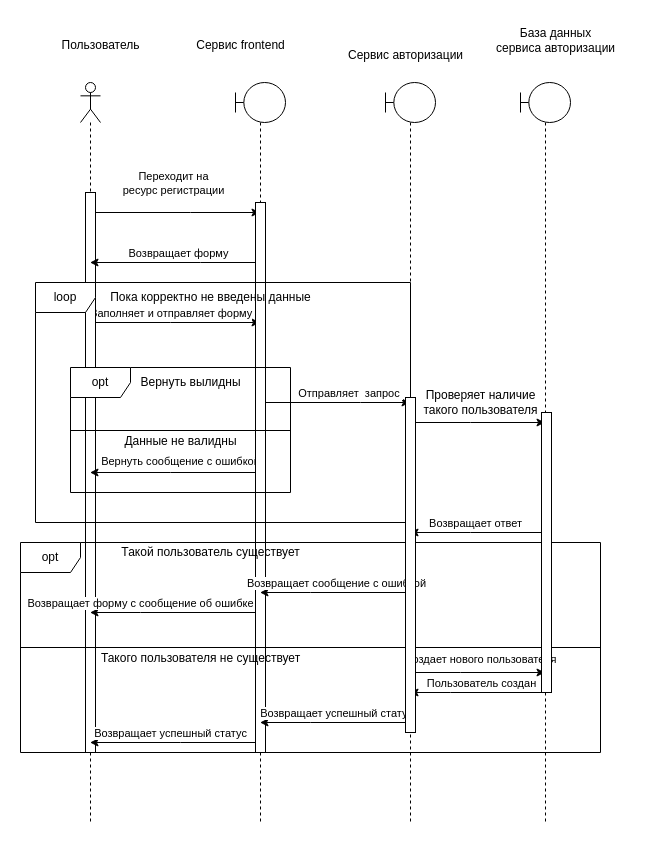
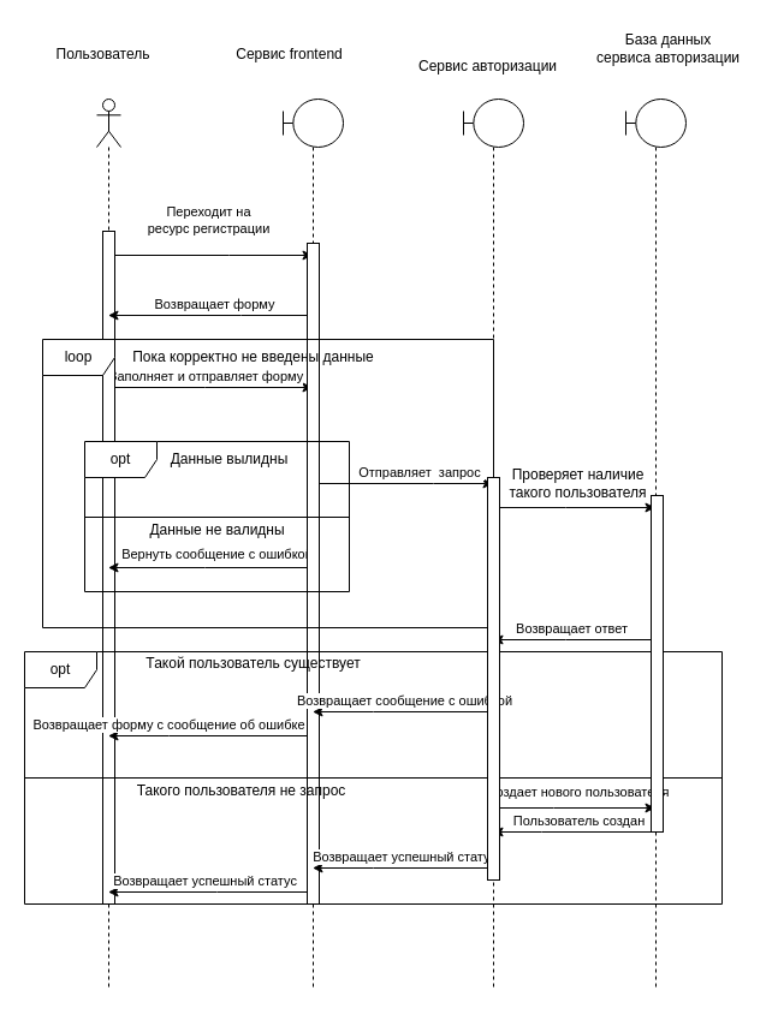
  <mxCell id="0" />
  <mxCell id="1" parent="0" />
  <mxCell id="2" style="edgeStyle=elbowEdgeStyle;rounded=0;orthogonalLoop=1;jettySize=auto;html=1;elbow=vertical;curved=0;" edge="1" parent="1" source="6" target="19"><mxGeometry relative="1" as="geometry"><mxPoint x="274.5" y="232.2" as="targetPoint" /><Array as="points"><mxPoint x="190" y="212" /></Array></mxGeometry></mxCell>
  <mxCell id="3" value="Переходит на &lt;br&gt;ресурс регистрации" style="edgeLabel;html=1;align=center;verticalAlign=middle;resizable=0;points=[];" vertex="1" connectable="0" parent="2"><mxGeometry x="-0.02" y="1" relative="1" as="geometry"><mxPoint y="-29" as="offset" /></mxGeometry></mxCell>
  <mxCell id="4" style="edgeStyle=elbowEdgeStyle;rounded=0;orthogonalLoop=1;jettySize=auto;html=1;elbow=vertical;curved=0;" edge="1" parent="1" source="6" target="19"><mxGeometry relative="1" as="geometry"><Array as="points"><mxPoint x="170" y="322" /></Array></mxGeometry></mxCell>
  <mxCell id="5" value="Заполняет и отправляет форму" style="edgeLabel;html=1;align=center;verticalAlign=middle;resizable=0;points=[];" vertex="1" connectable="0" parent="4"><mxGeometry x="0.16" y="-3" relative="1" as="geometry"><mxPoint x="-18" y="-13" as="offset" /></mxGeometry></mxCell>
  <mxCell id="6" value="" style="shape=umlLifeline;perimeter=lifelinePerimeter;whiteSpace=wrap;html=1;container=1;dropTarget=0;collapsible=0;recursiveResize=0;outlineConnect=0;portConstraint=eastwest;newEdgeStyle={&quot;edgeStyle&quot;:&quot;elbowEdgeStyle&quot;,&quot;elbow&quot;:&quot;vertical&quot;,&quot;curved&quot;:0,&quot;rounded&quot;:0};participant=umlActor;" vertex="1" parent="1"><mxGeometry x="80" y="82" width="20" height="740" as="geometry" /></mxCell>
  <mxCell id="7" value="" style="html=1;points=[];perimeter=orthogonalPerimeter;outlineConnect=0;targetShapes=umlLifeline;portConstraint=eastwest;newEdgeStyle={&quot;edgeStyle&quot;:&quot;elbowEdgeStyle&quot;,&quot;elbow&quot;:&quot;vertical&quot;,&quot;curved&quot;:0,&quot;rounded&quot;:0};" vertex="1" parent="6"><mxGeometry x="5" y="110" width="10" height="560" as="geometry" /></mxCell>
- <mxCell id="8" value="Пользователь" style="text;html=1;align=center;verticalAlign=middle;resizable=0;points=[];autosize=1;strokeColor=none;fillColor=none;" vertex="1" parent="1"><mxGeometry x="50" y="30" width="100" height="30" as="geometry" /></mxCell>
+ <mxCell id="8" value="Пользователь" style="text;html=1;align=center;verticalAlign=middle;resizable=0;points=[];autosize=1;strokeColor=none;fillColor=none;" vertex="1" parent="1"><mxGeometry x="35" y="30" width="100" height="30" as="geometry" /></mxCell>
  <mxCell id="9" style="edgeStyle=elbowEdgeStyle;rounded=0;orthogonalLoop=1;jettySize=auto;html=1;elbow=vertical;curved=0;" edge="1" parent="1" source="19" target="6"><mxGeometry relative="1" as="geometry"><Array as="points"><mxPoint x="200" y="262" /><mxPoint x="220" y="282" /><mxPoint x="160" y="312" /></Array></mxGeometry></mxCell>
  <mxCell id="10" value="Возвращает форму" style="edgeLabel;html=1;align=center;verticalAlign=middle;resizable=0;points=[];" vertex="1" connectable="0" parent="9"><mxGeometry x="-0.038" y="-3" relative="1" as="geometry"><mxPoint y="-7" as="offset" /></mxGeometry></mxCell>
  <mxCell id="11" style="edgeStyle=elbowEdgeStyle;rounded=0;orthogonalLoop=1;jettySize=auto;html=1;elbow=vertical;curved=0;" edge="1" parent="1" source="19" target="29"><mxGeometry relative="1" as="geometry"><Array as="points"><mxPoint x="360" y="402" /></Array></mxGeometry></mxCell>
  <mxCell id="12" value="Отправляет&amp;nbsp; запрос&amp;nbsp;" style="edgeLabel;html=1;align=center;verticalAlign=middle;resizable=0;points=[];" vertex="1" connectable="0" parent="11"><mxGeometry x="-0.128" y="2" relative="1" as="geometry"><mxPoint x="25" y="-8" as="offset" /></mxGeometry></mxCell>
  <mxCell id="13" style="edgeStyle=elbowEdgeStyle;rounded=0;orthogonalLoop=1;jettySize=auto;html=1;elbow=vertical;curved=0;" edge="1" parent="1" source="19" target="6"><mxGeometry relative="1" as="geometry"><Array as="points"><mxPoint x="170" y="472" /></Array></mxGeometry></mxCell>
  <mxCell id="14" value="Вернуть сообщение с ошибкой" style="edgeLabel;html=1;align=center;verticalAlign=middle;resizable=0;points=[];" vertex="1" connectable="0" parent="13"><mxGeometry x="-0.189" relative="1" as="geometry"><mxPoint x="-11" y="-12" as="offset" /></mxGeometry></mxCell>
  <mxCell id="15" style="edgeStyle=elbowEdgeStyle;rounded=0;orthogonalLoop=1;jettySize=auto;html=1;elbow=vertical;curved=0;" edge="1" parent="1" source="19" target="6"><mxGeometry relative="1" as="geometry"><Array as="points"><mxPoint x="140" y="612" /></Array></mxGeometry></mxCell>
  <mxCell id="16" value="Возвращает форму с сообщение об ошибке" style="edgeLabel;html=1;align=center;verticalAlign=middle;resizable=0;points=[];" vertex="1" connectable="0" parent="15"><mxGeometry x="0.257" y="-1" relative="1" as="geometry"><mxPoint x="-13" y="-9" as="offset" /></mxGeometry></mxCell>
  <mxCell id="17" style="edgeStyle=elbowEdgeStyle;rounded=0;orthogonalLoop=1;jettySize=auto;html=1;elbow=vertical;curved=0;" edge="1" parent="1" source="19" target="6"><mxGeometry relative="1" as="geometry"><Array as="points"><mxPoint x="180" y="742" /></Array></mxGeometry></mxCell>
  <mxCell id="18" value="Возвращает успешный статус" style="edgeLabel;html=1;align=center;verticalAlign=middle;resizable=0;points=[];" vertex="1" connectable="0" parent="17"><mxGeometry x="0.281" y="-2" relative="1" as="geometry"><mxPoint x="19" y="-8" as="offset" /></mxGeometry></mxCell>
  <mxCell id="19" value="" style="shape=umlLifeline;perimeter=lifelinePerimeter;whiteSpace=wrap;html=1;container=1;dropTarget=0;collapsible=0;recursiveResize=0;outlineConnect=0;portConstraint=eastwest;newEdgeStyle={&quot;edgeStyle&quot;:&quot;elbowEdgeStyle&quot;,&quot;elbow&quot;:&quot;vertical&quot;,&quot;curved&quot;:0,&quot;rounded&quot;:0};participant=umlBoundary;" vertex="1" parent="1"><mxGeometry x="235" y="82" width="50" height="740" as="geometry" /></mxCell>
  <mxCell id="20" value="" style="html=1;points=[];perimeter=orthogonalPerimeter;outlineConnect=0;targetShapes=umlLifeline;portConstraint=eastwest;newEdgeStyle={&quot;edgeStyle&quot;:&quot;elbowEdgeStyle&quot;,&quot;elbow&quot;:&quot;vertical&quot;,&quot;curved&quot;:0,&quot;rounded&quot;:0};" vertex="1" parent="19"><mxGeometry x="20" y="120" width="10" height="550" as="geometry" /></mxCell>
  <mxCell id="21" value="Сервис frontend" style="text;html=1;align=center;verticalAlign=middle;resizable=0;points=[];autosize=1;strokeColor=none;fillColor=none;" vertex="1" parent="1"><mxGeometry x="185" y="30" width="110" height="30" as="geometry" /></mxCell>
  <mxCell id="22" style="edgeStyle=elbowEdgeStyle;rounded=0;orthogonalLoop=1;jettySize=auto;html=1;elbow=vertical;curved=0;" edge="1" parent="1" source="29" target="35"><mxGeometry relative="1" as="geometry"><Array as="points"><mxPoint x="470" y="422" /></Array></mxGeometry></mxCell>
  <mxCell id="23" style="edgeStyle=elbowEdgeStyle;rounded=0;orthogonalLoop=1;jettySize=auto;html=1;elbow=vertical;curved=0;" edge="1" parent="1" source="29" target="19"><mxGeometry relative="1" as="geometry"><Array as="points"><mxPoint x="310" y="592" /></Array></mxGeometry></mxCell>
  <mxCell id="24" value="Возвращает сообщение с ошибкой" style="edgeLabel;html=1;align=center;verticalAlign=middle;resizable=0;points=[];" vertex="1" connectable="0" parent="23"><mxGeometry x="0.123" y="-1" relative="1" as="geometry"><mxPoint x="10" y="-9" as="offset" /></mxGeometry></mxCell>
  <mxCell id="25" style="edgeStyle=elbowEdgeStyle;rounded=0;orthogonalLoop=1;jettySize=auto;html=1;elbow=vertical;curved=0;" edge="1" parent="1" source="29" target="35"><mxGeometry relative="1" as="geometry"><Array as="points"><mxPoint x="460" y="672" /></Array></mxGeometry></mxCell>
  <mxCell id="26" value="Создает нового пользователя" style="edgeLabel;html=1;align=center;verticalAlign=middle;resizable=0;points=[];" vertex="1" connectable="0" parent="25"><mxGeometry x="-0.504" y="2" relative="1" as="geometry"><mxPoint x="37" y="-12" as="offset" /></mxGeometry></mxCell>
  <mxCell id="27" style="edgeStyle=elbowEdgeStyle;rounded=0;orthogonalLoop=1;jettySize=auto;html=1;elbow=vertical;curved=0;" edge="1" parent="1" source="29" target="19"><mxGeometry relative="1" as="geometry"><Array as="points"><mxPoint x="310" y="722" /></Array></mxGeometry></mxCell>
  <mxCell id="28" value="Возвращает успешный статус" style="edgeLabel;html=1;align=center;verticalAlign=middle;resizable=0;points=[];" vertex="1" connectable="0" parent="27"><mxGeometry x="-0.104" y="2" relative="1" as="geometry"><mxPoint x="-7" y="-12" as="offset" /></mxGeometry></mxCell>
  <mxCell id="29" value="" style="shape=umlLifeline;perimeter=lifelinePerimeter;whiteSpace=wrap;html=1;container=1;dropTarget=0;collapsible=0;recursiveResize=0;outlineConnect=0;portConstraint=eastwest;newEdgeStyle={&quot;edgeStyle&quot;:&quot;elbowEdgeStyle&quot;,&quot;elbow&quot;:&quot;vertical&quot;,&quot;curved&quot;:0,&quot;rounded&quot;:0};participant=umlBoundary;" vertex="1" parent="1"><mxGeometry x="385" y="82" width="50" height="740" as="geometry" /></mxCell>
  <mxCell id="30" value="Сервис авторизации" style="text;html=1;align=center;verticalAlign=middle;resizable=0;points=[];autosize=1;strokeColor=none;fillColor=none;" vertex="1" parent="1"><mxGeometry x="335" y="40" width="140" height="30" as="geometry" /></mxCell>
  <mxCell id="31" style="edgeStyle=elbowEdgeStyle;rounded=0;orthogonalLoop=1;jettySize=auto;html=1;elbow=vertical;curved=0;" edge="1" parent="1" source="35" target="29"><mxGeometry relative="1" as="geometry"><Array as="points"><mxPoint x="470" y="532" /></Array></mxGeometry></mxCell>
  <mxCell id="32" value="Возвращает ответ" style="edgeLabel;html=1;align=center;verticalAlign=middle;resizable=0;points=[];" vertex="1" connectable="0" parent="31"><mxGeometry x="0.12" y="1" relative="1" as="geometry"><mxPoint x="6" y="-11" as="offset" /></mxGeometry></mxCell>
  <mxCell id="33" style="edgeStyle=elbowEdgeStyle;rounded=0;orthogonalLoop=1;jettySize=auto;html=1;elbow=vertical;curved=0;" edge="1" parent="1" source="35" target="29"><mxGeometry relative="1" as="geometry"><Array as="points"><mxPoint x="450" y="692" /></Array></mxGeometry></mxCell>
  <mxCell id="34" value="Пользователь создан" style="edgeLabel;html=1;align=center;verticalAlign=middle;resizable=0;points=[];" vertex="1" connectable="0" parent="33"><mxGeometry x="0.086" y="-2" relative="1" as="geometry"><mxPoint x="9" y="-8" as="offset" /></mxGeometry></mxCell>
  <mxCell id="35" value="" style="shape=umlLifeline;perimeter=lifelinePerimeter;whiteSpace=wrap;html=1;container=1;dropTarget=0;collapsible=0;recursiveResize=0;outlineConnect=0;portConstraint=eastwest;newEdgeStyle={&quot;edgeStyle&quot;:&quot;elbowEdgeStyle&quot;,&quot;elbow&quot;:&quot;vertical&quot;,&quot;curved&quot;:0,&quot;rounded&quot;:0};participant=umlBoundary;" vertex="1" parent="1"><mxGeometry x="520" y="82" width="50" height="740" as="geometry" /></mxCell>
  <mxCell id="36" value="База данных &lt;br&gt;сервиса авторизации" style="text;html=1;align=center;verticalAlign=middle;resizable=0;points=[];autosize=1;strokeColor=none;fillColor=none;" vertex="1" parent="1"><mxGeometry x="485" y="20" width="140" height="40" as="geometry" /></mxCell>
  <mxCell id="37" value="loop" style="shape=umlFrame;whiteSpace=wrap;html=1;pointerEvents=0;" vertex="1" parent="1"><mxGeometry x="35" y="282" width="375" height="240" as="geometry" /></mxCell>
  <mxCell id="38" value="Пока корректно не введены данные" style="text;html=1;align=center;verticalAlign=middle;resizable=0;points=[];autosize=1;strokeColor=none;fillColor=none;" vertex="1" parent="1"><mxGeometry x="100" y="282" width="220" height="30" as="geometry" /></mxCell>
  <mxCell id="39" value="opt" style="shape=umlFrame;whiteSpace=wrap;html=1;pointerEvents=0;" vertex="1" parent="1"><mxGeometry x="70" y="367" width="220" height="125" as="geometry" /></mxCell>
- <mxCell id="40" value="Вернуть вылидны" style="text;html=1;align=center;verticalAlign=middle;resizable=0;points=[];autosize=1;strokeColor=none;fillColor=none;" vertex="1" parent="1"><mxGeometry x="130" y="367" width="120" height="30" as="geometry" /></mxCell>
+ <mxCell id="40" value="Данные вылидны" style="text;html=1;align=center;verticalAlign=middle;resizable=0;points=[];autosize=1;strokeColor=none;fillColor=none;" vertex="1" parent="1"><mxGeometry x="130" y="367" width="120" height="30" as="geometry" /></mxCell>
  <mxCell id="41" value="" style="line;strokeWidth=1;fillColor=none;align=left;verticalAlign=middle;spacingTop=-1;spacingLeft=3;spacingRight=3;rotatable=0;labelPosition=right;points=[];portConstraint=eastwest;strokeColor=inherit;" vertex="1" parent="1"><mxGeometry x="70" y="426" width="220" height="8" as="geometry" /></mxCell>
  <mxCell id="42" value="Данные не валидны" style="text;html=1;align=center;verticalAlign=middle;resizable=0;points=[];autosize=1;strokeColor=none;fillColor=none;" vertex="1" parent="1"><mxGeometry x="110" y="426" width="140" height="30" as="geometry" /></mxCell>
  <mxCell id="43" value="Проверяет наличие &lt;br&gt;такого пользователя" style="text;html=1;align=center;verticalAlign=middle;resizable=0;points=[];autosize=1;strokeColor=none;fillColor=none;" vertex="1" parent="1"><mxGeometry x="410" y="382" width="140" height="40" as="geometry" /></mxCell>
  <mxCell id="44" value="opt" style="shape=umlFrame;whiteSpace=wrap;html=1;pointerEvents=0;" vertex="1" parent="1"><mxGeometry x="20" y="542" width="580" height="210" as="geometry" /></mxCell>
  <mxCell id="45" value="Такой пользователь существует" style="text;html=1;align=center;verticalAlign=middle;resizable=0;points=[];autosize=1;strokeColor=none;fillColor=none;" vertex="1" parent="1"><mxGeometry x="110" y="537" width="200" height="30" as="geometry" /></mxCell>
  <mxCell id="46" value="" style="line;strokeWidth=1;fillColor=none;align=left;verticalAlign=middle;spacingTop=-1;spacingLeft=3;spacingRight=3;rotatable=0;labelPosition=right;points=[];portConstraint=eastwest;strokeColor=inherit;" vertex="1" parent="1"><mxGeometry x="20" y="643" width="580" height="8" as="geometry" /></mxCell>
- <mxCell id="47" value="Такого пользователя не существует" style="text;html=1;align=center;verticalAlign=middle;resizable=0;points=[];autosize=1;strokeColor=none;fillColor=none;" vertex="1" parent="1"><mxGeometry x="90" y="643" width="220" height="30" as="geometry" /></mxCell>
+ <mxCell id="47" value="Такого пользователя не запрос" style="text;html=1;align=center;verticalAlign=middle;resizable=0;points=[];autosize=1;strokeColor=none;fillColor=none;" vertex="1" parent="1"><mxGeometry x="90" y="643" width="220" height="30" as="geometry" /></mxCell>
  <mxCell id="48" value="" style="html=1;points=[];perimeter=orthogonalPerimeter;outlineConnect=0;targetShapes=umlLifeline;portConstraint=eastwest;newEdgeStyle={&quot;edgeStyle&quot;:&quot;elbowEdgeStyle&quot;,&quot;elbow&quot;:&quot;vertical&quot;,&quot;curved&quot;:0,&quot;rounded&quot;:0};" vertex="1" parent="1"><mxGeometry x="405" y="397" width="10" height="335" as="geometry" /></mxCell>
  <mxCell id="49" value="" style="html=1;points=[];perimeter=orthogonalPerimeter;outlineConnect=0;targetShapes=umlLifeline;portConstraint=eastwest;newEdgeStyle={&quot;edgeStyle&quot;:&quot;elbowEdgeStyle&quot;,&quot;elbow&quot;:&quot;vertical&quot;,&quot;curved&quot;:0,&quot;rounded&quot;:0};" vertex="1" parent="1"><mxGeometry x="541" y="412" width="10" height="280" as="geometry" /></mxCell>
